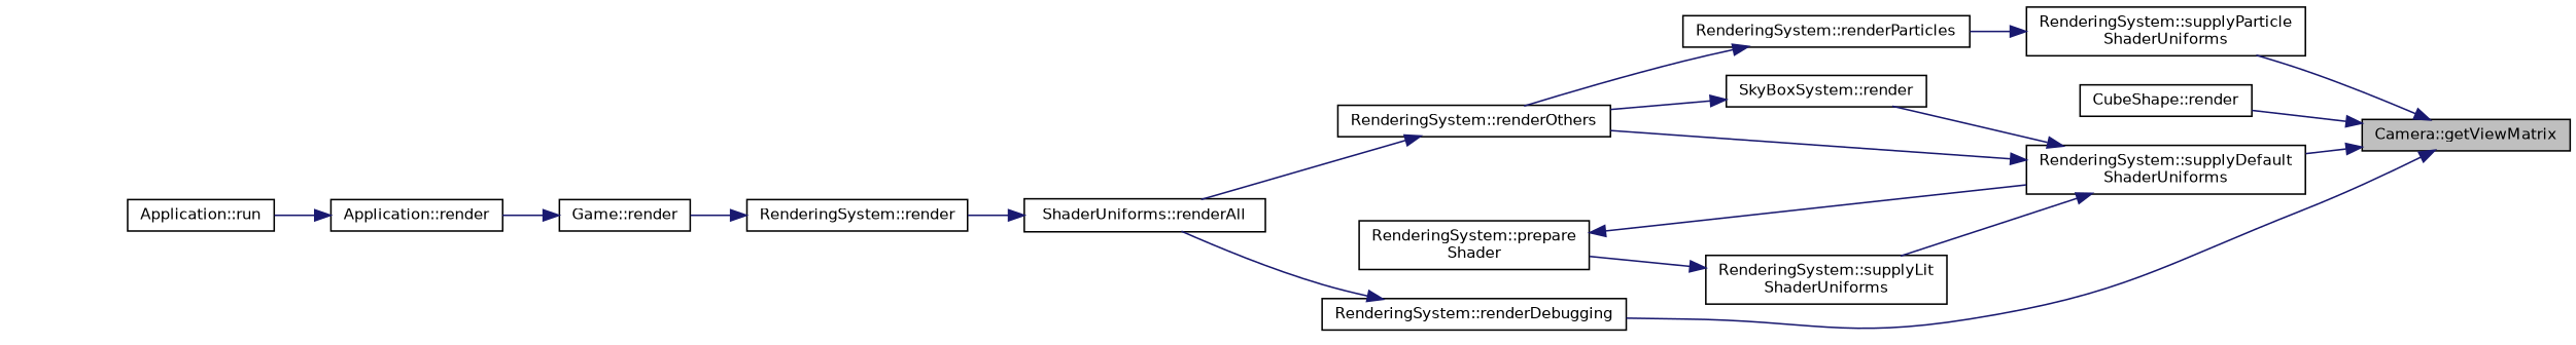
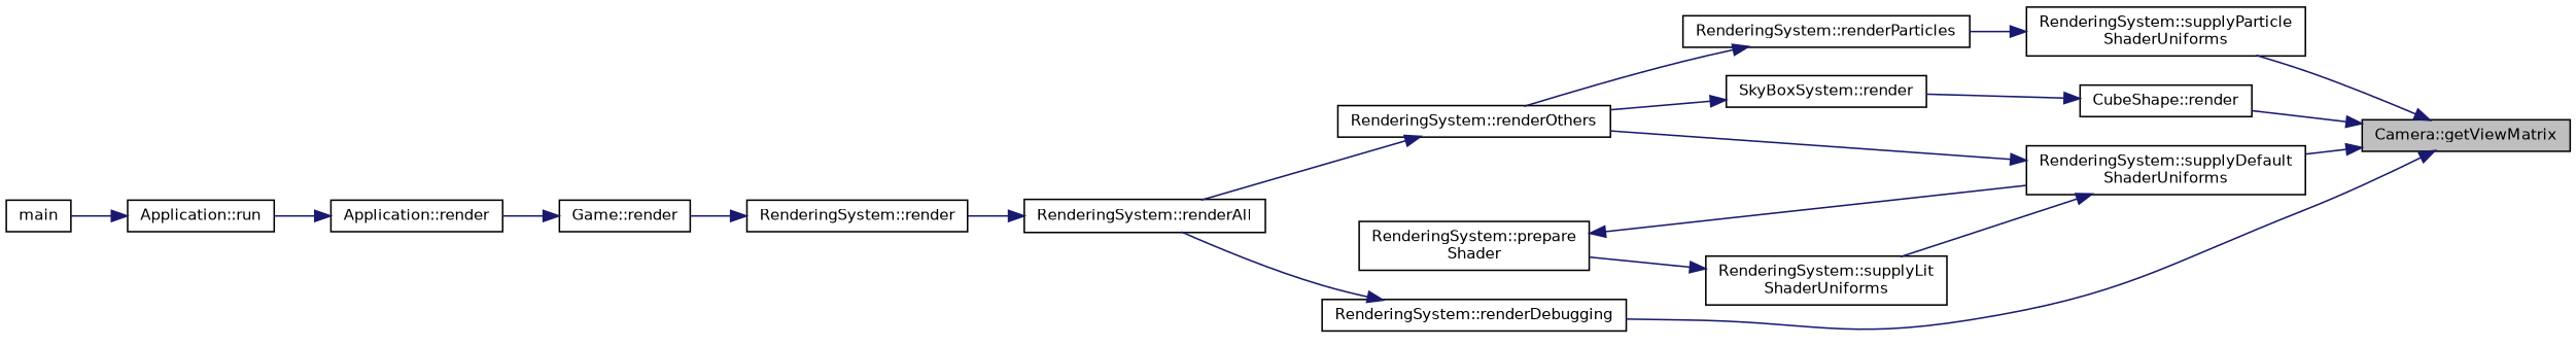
  digraph {
    rankdir=RL
    node [color=black fillcolor=white fontname=Helvetica fontsize=10 shape=record style=filled]
    edge [color=midnightblue dir=back fontname=Helvetica fontsize=10 labelfontname=Helvetica labelfontsize=10 style=solid]
    n1 [fillcolor=grey75 fontcolor=black height=0.2 label="Camera::getViewMatrix" width=0.4]
    n2 [height=0.2 label="CubeShape::render" width=0.4]
    n3 [height=0.2 label="RenderingSystem::renderDebugging" width=0.4]
    n4 [height=0.2 label="RenderingSystem::supplyDefault\lShaderUniforms" width=0.4]
    n5 [height=0.2 label="RenderingSystem::supplyParticle\lShaderUniforms" width=0.4]
    n6 [height=0.2 label="SkyBoxSystem::render" width=0.4]
-   n7 [height=0.2 label="ShaderUniforms::renderAll" width=0.4]
+   n7 [height=0.2 label="RenderingSystem::renderAll" width=0.4]
    n8 [height=0.2 label="RenderingSystem::renderOthers" width=0.4]
    n9 [height=0.2 label="RenderingSystem::supplyLit\lShaderUniforms" width=0.4]
    n10 [height=0.2 label="RenderingSystem::renderParticles" width=0.4]
    n11 [height=0.2 label="RenderingSystem::render" width=0.4]
    n12 [height=0.2 label="Game::render" width=0.4]
    n13 [height=0.2 label="Application::render" width=0.4]
    n14 [height=0.2 label="Application::run" width=0.4]
+   n15 [height=0.2 label=main width=0.4]
    n16 [height=0.2 label="RenderingSystem::prepare\lShader" width=0.4]
    n1 -> n2
    n1 -> n3
    n1 -> n4
    n1 -> n5
-   n4 -> n6
+   n2 -> n6
    n3 -> n7
    n4 -> n8
    n4 -> n9
    n5 -> n10
    n6 -> n8
    n7 -> n11
    n8 -> n7
    n9 -> n16
    n10 -> n8
    n11 -> n12
    n12 -> n13
    n13 -> n14
+   n14 -> n15
    n16 -> n4
  }
